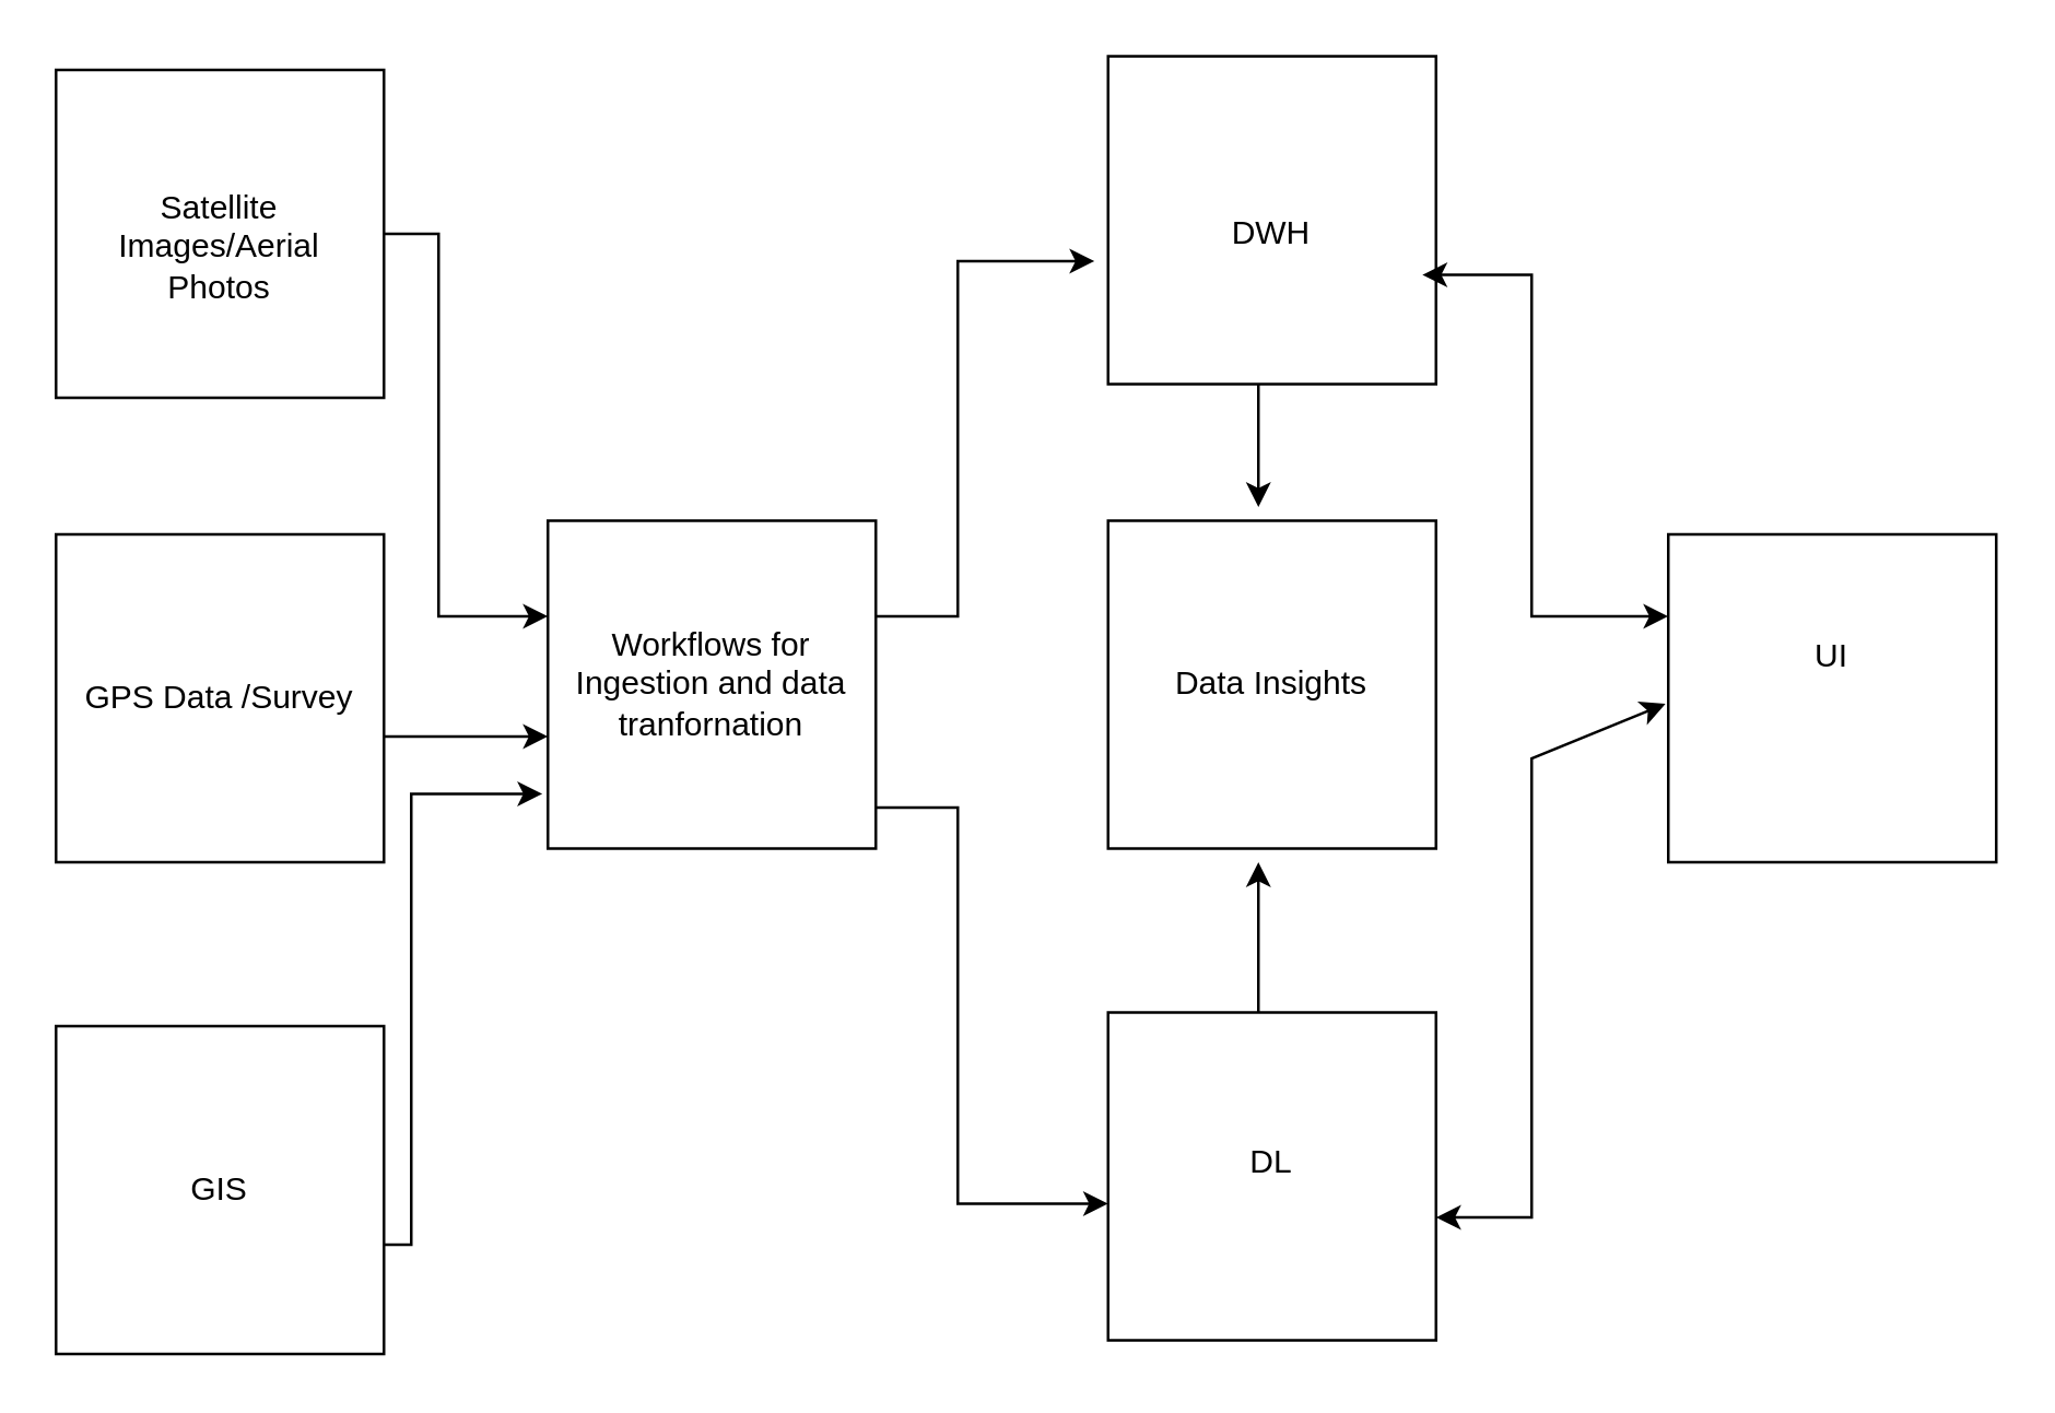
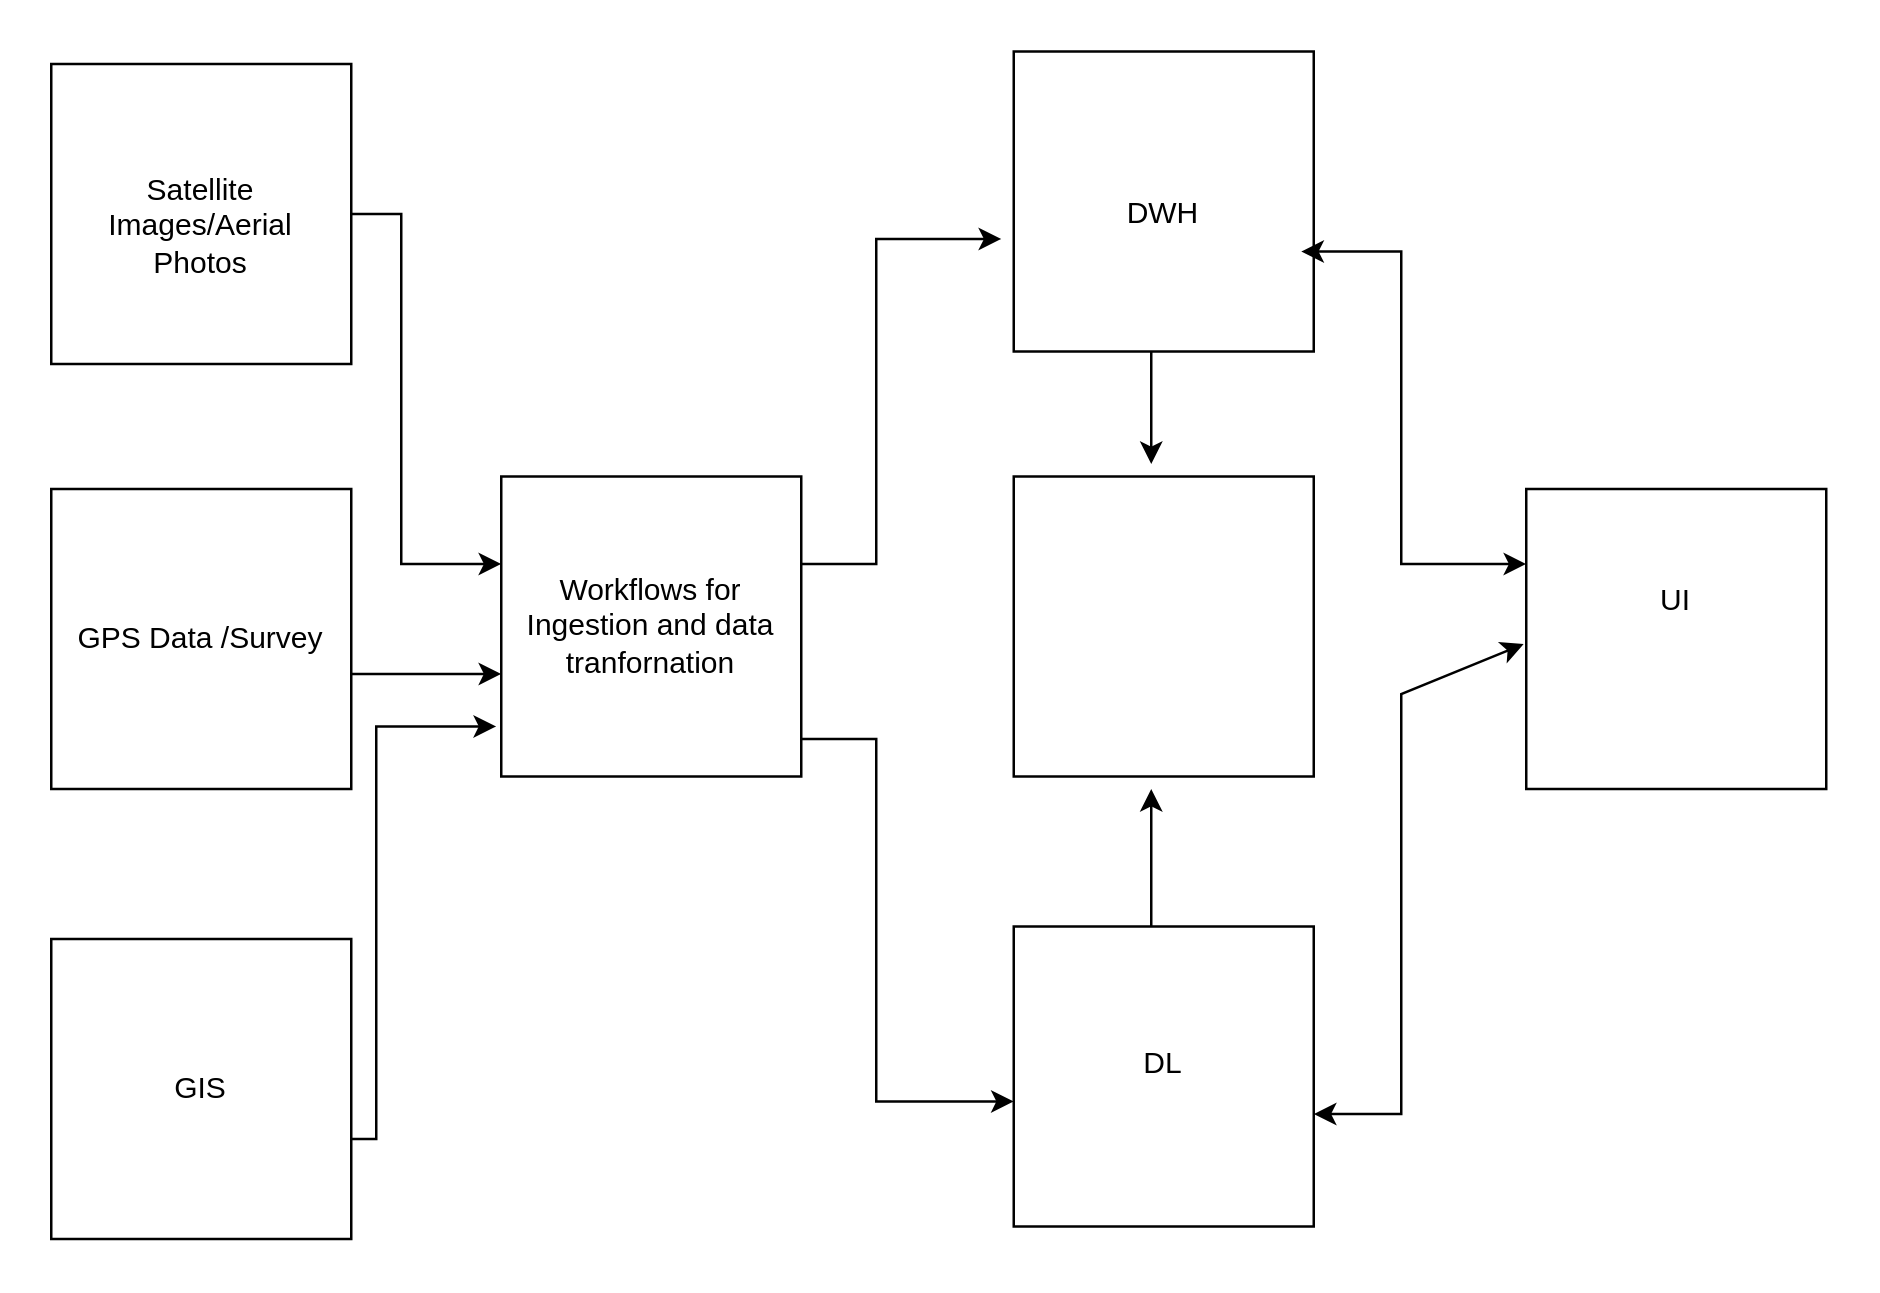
  <mxCell id="0" />
  <mxCell id="1" parent="0" />
  <mxCell id="2" value="" style="whiteSpace=wrap;html=1;aspect=fixed;" vertex="1" parent="1"><mxGeometry x="20" y="25" width="120" height="120" as="geometry" /></mxCell>
  <mxCell id="3" value="" style="whiteSpace=wrap;html=1;aspect=fixed;" vertex="1" parent="1"><mxGeometry x="20" y="195" width="120" height="120" as="geometry" /></mxCell>
  <mxCell id="4" value="GIS" style="whiteSpace=wrap;html=1;aspect=fixed;" vertex="1" parent="1"><mxGeometry x="20" y="375" width="120" height="120" as="geometry" /></mxCell>
  <mxCell id="5" value="Satellite Images/Aerial Photos" style="text;html=1;align=center;verticalAlign=middle;whiteSpace=wrap;rounded=0;" vertex="1" parent="1"><mxGeometry x="25" y="55" width="110" height="70" as="geometry" /></mxCell>
  <mxCell id="6" value="GPS Data /Survey" style="text;html=1;align=center;verticalAlign=middle;whiteSpace=wrap;rounded=0;" vertex="1" parent="1"><mxGeometry x="25" y="220" width="110" height="70" as="geometry" /></mxCell>
  <mxCell id="7" value="" style="whiteSpace=wrap;html=1;aspect=fixed;" vertex="1" parent="1"><mxGeometry x="405" y="20" width="120" height="120" as="geometry" /></mxCell>
  <mxCell id="8" value="" style="whiteSpace=wrap;html=1;aspect=fixed;" vertex="1" parent="1"><mxGeometry x="405" y="190" width="120" height="120" as="geometry" /></mxCell>
  <mxCell id="9" value="" style="whiteSpace=wrap;html=1;aspect=fixed;" vertex="1" parent="1"><mxGeometry x="405" y="370" width="120" height="120" as="geometry" /></mxCell>
  <mxCell id="10" value="DWH" style="text;html=1;align=center;verticalAlign=middle;whiteSpace=wrap;rounded=0;" vertex="1" parent="1"><mxGeometry x="410" y="50" width="110" height="70" as="geometry" /></mxCell>
- <mxCell id="11" value="Data Insights" style="text;html=1;align=center;verticalAlign=middle;whiteSpace=wrap;rounded=0;" vertex="1" parent="1"><mxGeometry x="410" y="215" width="110" height="70" as="geometry" /></mxCell>
  <mxCell id="12" value="DL" style="text;html=1;align=center;verticalAlign=middle;whiteSpace=wrap;rounded=0;" vertex="1" parent="1"><mxGeometry x="410" y="390" width="110" height="70" as="geometry" /></mxCell>
  <mxCell id="13" value="" style="whiteSpace=wrap;html=1;aspect=fixed;" vertex="1" parent="1"><mxGeometry x="200" y="190" width="120" height="120" as="geometry" /></mxCell>
  <mxCell id="14" value="&lt;div&gt;Workflows for&lt;/div&gt;&lt;div&gt;Ingestion and data tranfornation&lt;br&gt;&lt;/div&gt;" style="text;html=1;align=center;verticalAlign=middle;whiteSpace=wrap;rounded=0;" vertex="1" parent="1"><mxGeometry x="205" y="215" width="110" height="70" as="geometry" /></mxCell>
  <mxCell id="15" value="" style="whiteSpace=wrap;html=1;aspect=fixed;" vertex="1" parent="1"><mxGeometry x="610" y="195" width="120" height="120" as="geometry" /></mxCell>
  <mxCell id="16" value="UI" style="text;html=1;align=center;verticalAlign=middle;whiteSpace=wrap;rounded=0;" vertex="1" parent="1"><mxGeometry x="615" y="205" width="110" height="70" as="geometry" /></mxCell>
  <mxCell id="17" value="" style="endArrow=classic;html=1;rounded=0;" edge="1" parent="1"><mxGeometry width="50" height="50" relative="1" as="geometry"><mxPoint x="140" y="85" as="sourcePoint" /><mxPoint x="200" y="225" as="targetPoint" /><Array as="points"><mxPoint x="160" y="85" /><mxPoint x="160" y="225" /></Array></mxGeometry></mxCell>
  <mxCell id="18" value="" style="endArrow=classic;html=1;rounded=0;entryX=-0.017;entryY=0.833;entryDx=0;entryDy=0;entryPerimeter=0;" edge="1" parent="1" target="13"><mxGeometry width="50" height="50" relative="1" as="geometry"><mxPoint x="140" y="455" as="sourcePoint" /><mxPoint x="150" y="295" as="targetPoint" /><Array as="points"><mxPoint x="150" y="455" /><mxPoint x="150" y="290" /></Array></mxGeometry></mxCell>
  <mxCell id="19" value="" style="endArrow=classic;html=1;rounded=0;entryX=0;entryY=0.658;entryDx=0;entryDy=0;entryPerimeter=0;" edge="1" parent="1" target="13"><mxGeometry width="50" height="50" relative="1" as="geometry"><mxPoint x="140" y="269" as="sourcePoint" /><mxPoint x="170" y="220" as="targetPoint" /><Array as="points"><mxPoint x="160" y="269" /></Array></mxGeometry></mxCell>
  <mxCell id="20" value="" style="endArrow=classic;html=1;rounded=0;" edge="1" parent="1"><mxGeometry width="50" height="50" relative="1" as="geometry"><mxPoint x="320" y="225" as="sourcePoint" /><mxPoint x="400" y="95" as="targetPoint" /><Array as="points"><mxPoint x="350" y="225" /><mxPoint x="350" y="95" /></Array></mxGeometry></mxCell>
  <mxCell id="21" value="" style="endArrow=classic;html=1;rounded=0;entryX=0;entryY=0.583;entryDx=0;entryDy=0;entryPerimeter=0;" edge="1" parent="1" target="9"><mxGeometry width="50" height="50" relative="1" as="geometry"><mxPoint x="320" y="295" as="sourcePoint" /><mxPoint x="370" y="245" as="targetPoint" /><Array as="points"><mxPoint x="350" y="295" /><mxPoint x="350" y="440" /></Array></mxGeometry></mxCell>
  <mxCell id="22" value="" style="endArrow=classic;html=1;rounded=0;" edge="1" parent="1"><mxGeometry width="50" height="50" relative="1" as="geometry"><mxPoint x="460" y="370" as="sourcePoint" /><mxPoint x="460" y="315" as="targetPoint" /></mxGeometry></mxCell>
  <mxCell id="23" value="" style="endArrow=classic;html=1;rounded=0;" edge="1" parent="1"><mxGeometry width="50" height="50" relative="1" as="geometry"><mxPoint x="460" y="140" as="sourcePoint" /><mxPoint x="460" y="185" as="targetPoint" /></mxGeometry></mxCell>
  <mxCell id="24" value="" style="endArrow=classic;startArrow=classic;html=1;rounded=0;entryX=0;entryY=0.25;entryDx=0;entryDy=0;" edge="1" parent="1" target="15"><mxGeometry width="50" height="50" relative="1" as="geometry"><mxPoint x="520" y="100" as="sourcePoint" /><mxPoint x="560" y="225" as="targetPoint" /><Array as="points"><mxPoint x="560" y="100" /><mxPoint x="560" y="225" /></Array></mxGeometry></mxCell>
  <mxCell id="25" value="" style="endArrow=classic;startArrow=classic;html=1;rounded=0;entryX=-0.055;entryY=0.743;entryDx=0;entryDy=0;entryPerimeter=0;" edge="1" parent="1" target="16"><mxGeometry width="50" height="50" relative="1" as="geometry"><mxPoint x="525" y="445" as="sourcePoint" /><mxPoint x="560" y="285" as="targetPoint" /><Array as="points"><mxPoint x="560" y="445" /><mxPoint x="560" y="277" /></Array></mxGeometry></mxCell>
